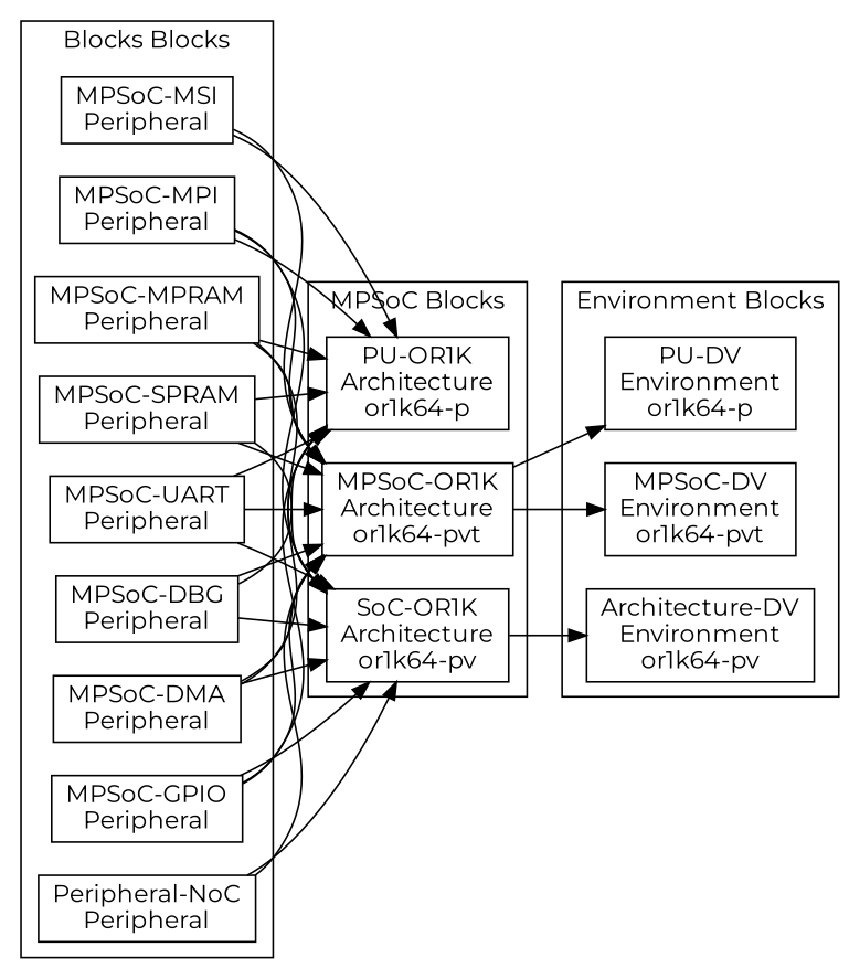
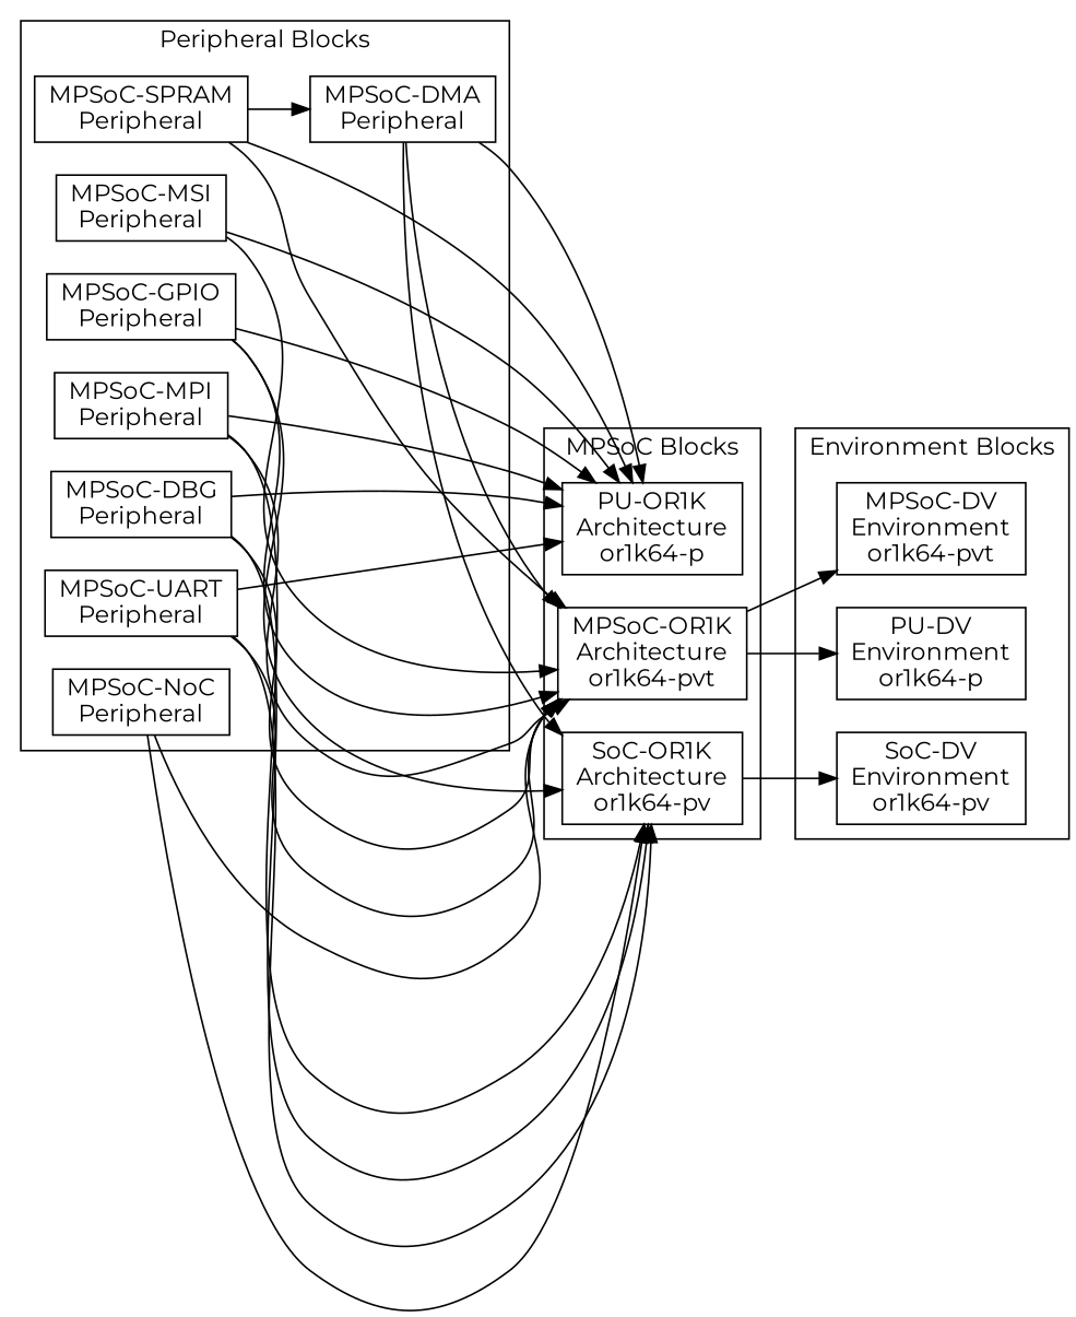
  digraph {
    fontname=Montserrat
    rankdir=LR
    node [fontname=Montserrat shape=record]
    edge [fontname=Montserrat]
    n1 [label="MPSoC-DBG\nPeripheral"]
    n2 [label="MPSoC-DMA\nPeripheral"]
    n3 [label="MPSoC-GPIO\nPeripheral"]
    n4 [label="MPSoC-MPI\nPeripheral"]
-   n5 [label="MPSoC-MPRAM\nPeripheral"]
    n6 [label="MPSoC-MSI\nPeripheral"]
-   n7 [label="Peripheral-NoC\nPeripheral"]
+   n7 [label="MPSoC-NoC\nPeripheral"]
    n8 [label="MPSoC-SPRAM\nPeripheral"]
    n9 [label="MPSoC-UART\nPeripheral"]
    n10 [label="MPSoC-OR1K\nArchitecture\nor1k64-pvt"]
    n11 [label="SoC-OR1K\nArchitecture\nor1k64-pv"]
    n12 [label="PU-OR1K\nArchitecture\nor1k64-p"]
    n13 [label="MPSoC-DV\nEnvironment\nor1k64-pvt"]
-   n14 [label="Architecture-DV\nEnvironment\nor1k64-pv"]
+   n14 [label="SoC-DV\nEnvironment\nor1k64-pv"]
    n15 [label="PU-DV\nEnvironment\nor1k64-p"]
    subgraph cluster_1 {
-     label="Blocks Blocks"
+     label="Peripheral Blocks"
      n1
      n2
      n3
      n4
-     n5
      n6
      n7
      n8
      n9
    }
    subgraph cluster_2 {
      label="MPSoC Blocks"
      n10
      n11
      n12
    }
    subgraph cluster_3 {
      label="Environment Blocks"
      n13
      n14
      n15
    }
    n1 -> n10
    n1 -> n11
    n1 -> n12
    n2 -> n10
    n2 -> n11
    n2 -> n12
    n3 -> n10
    n3 -> n11
    n3 -> n12
    n4 -> n10
    n4 -> n11
    n4 -> n12
-   n5 -> n10
-   n5 -> n11
-   n5 -> n12
    n6 -> n10
    n6 -> n12
    n7 -> n10
    n7 -> n11
    n8 -> n10
-   n8 -> n11
+   n8 -> n2
    n8 -> n12
    n9 -> n10
    n9 -> n11
    n9 -> n12
    n10 -> n13
    n10 -> n15
    n11 -> n14
  }
